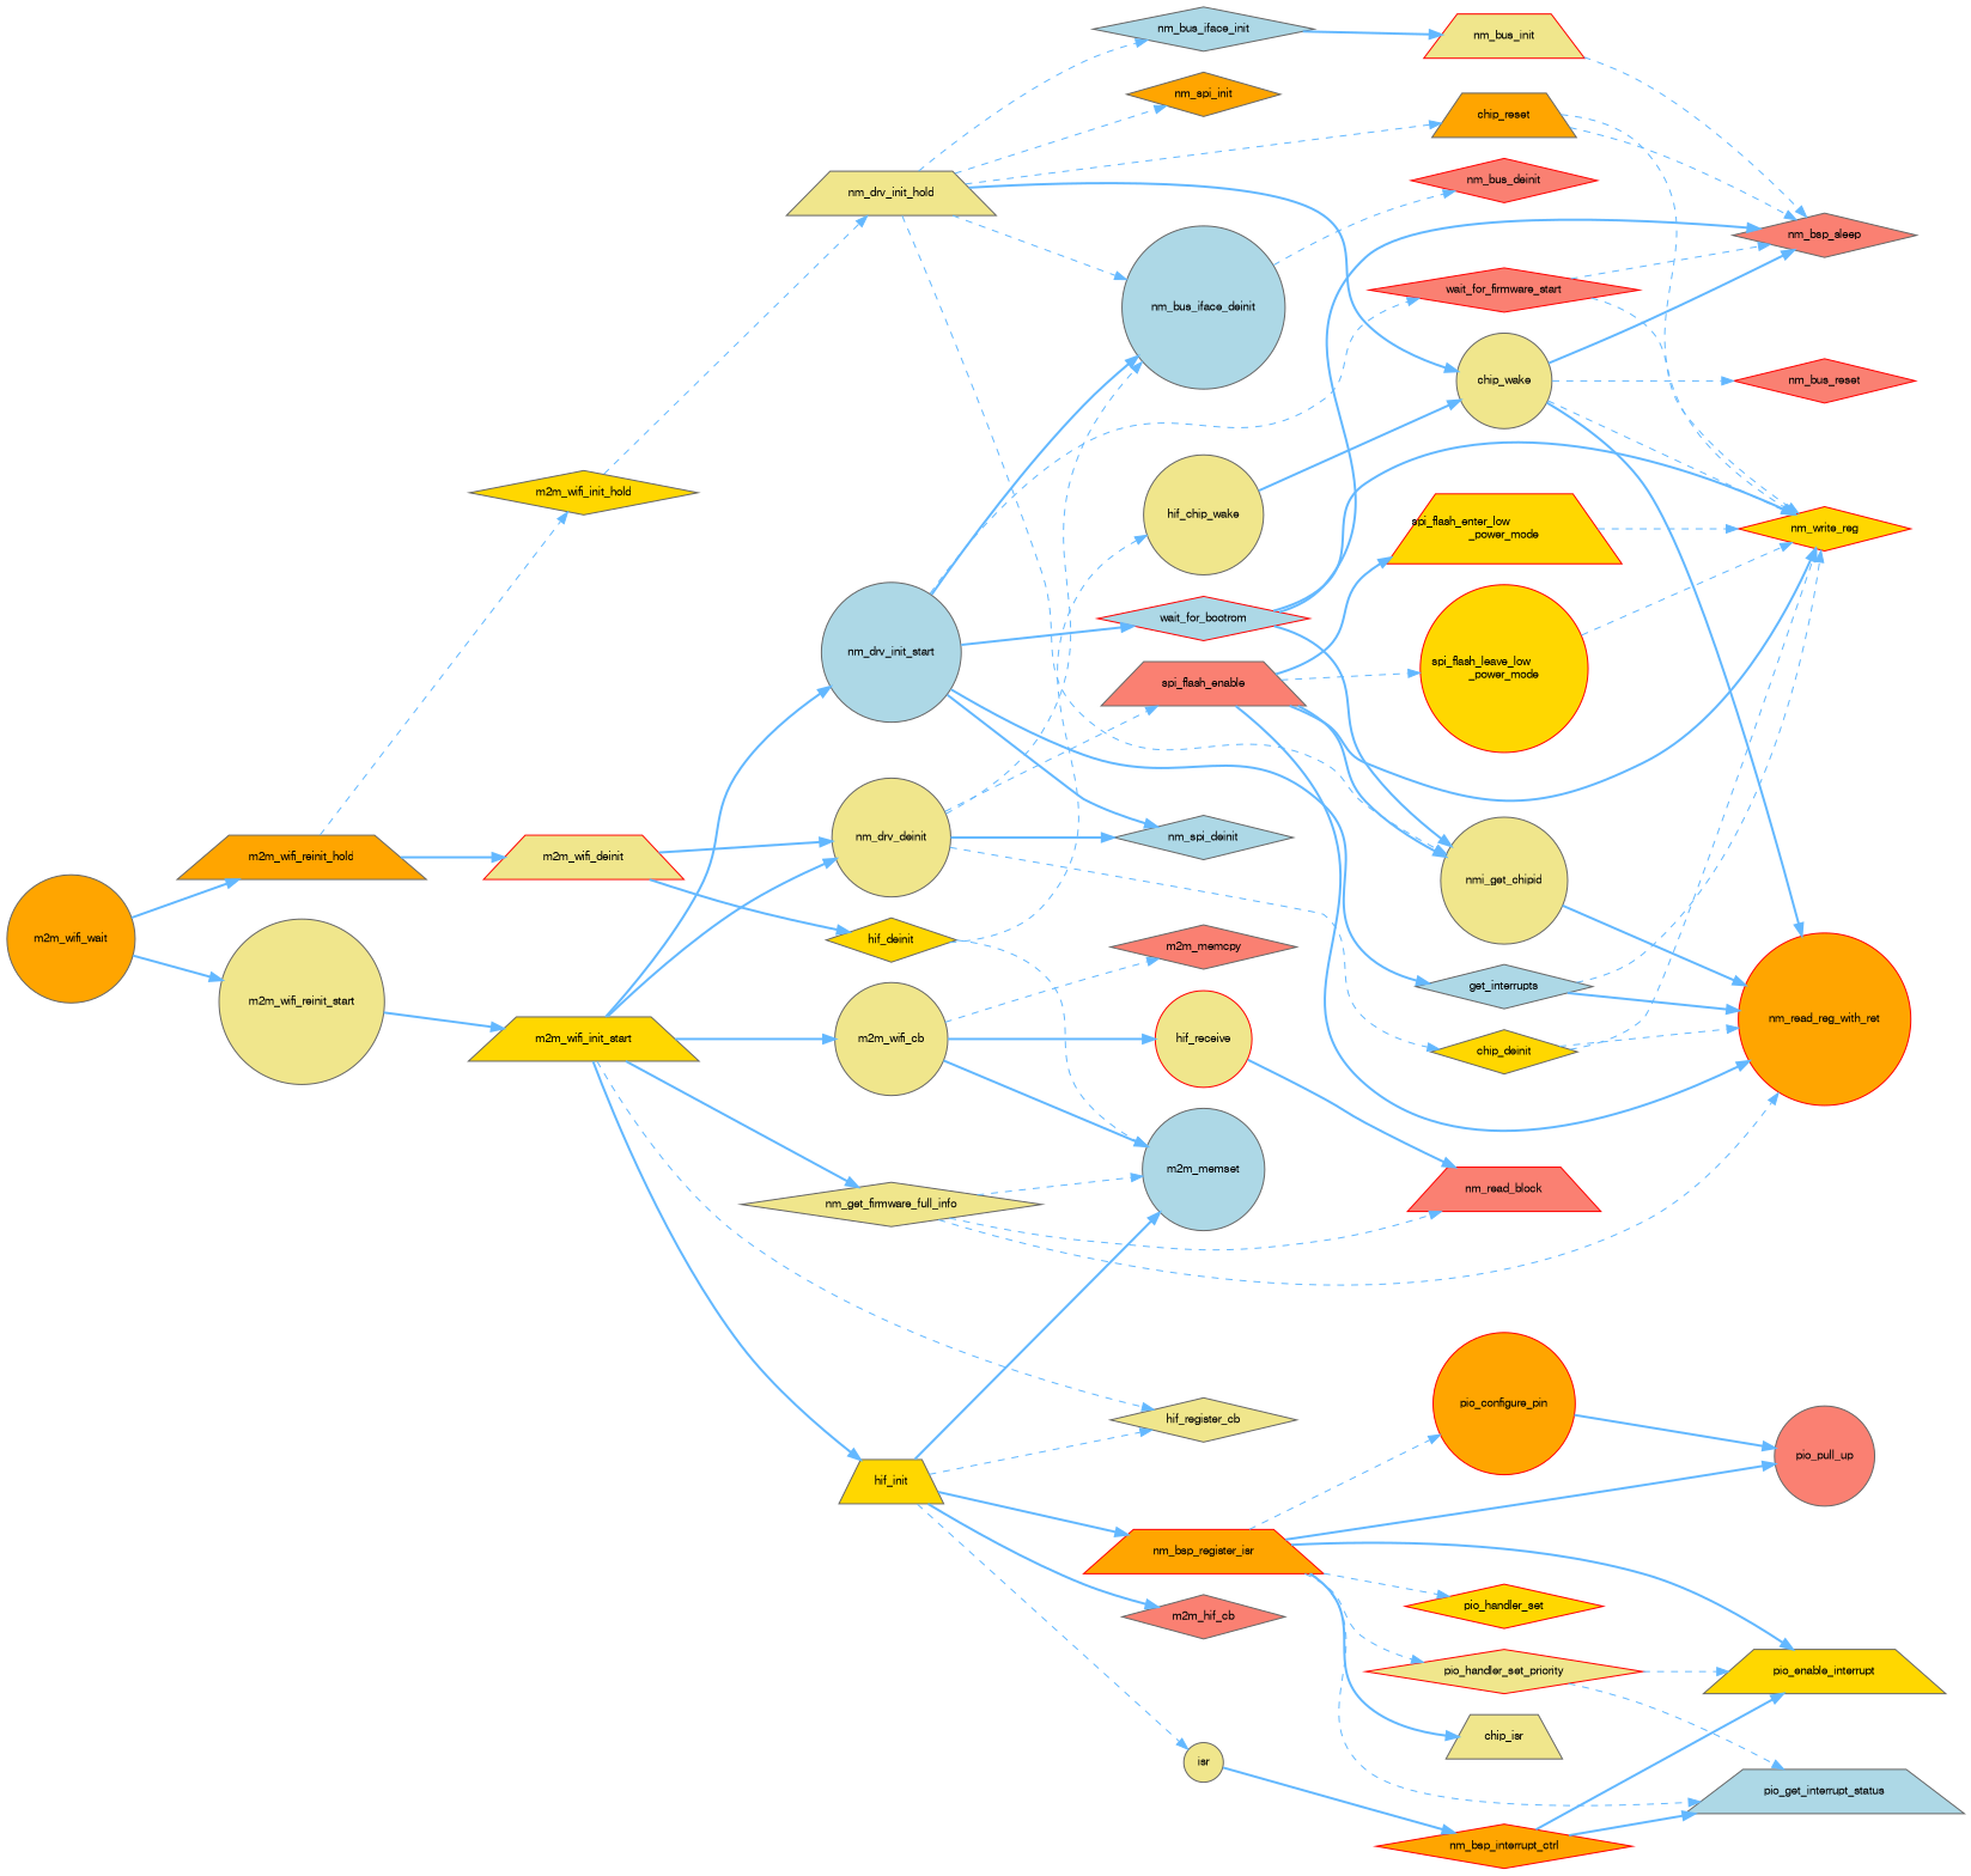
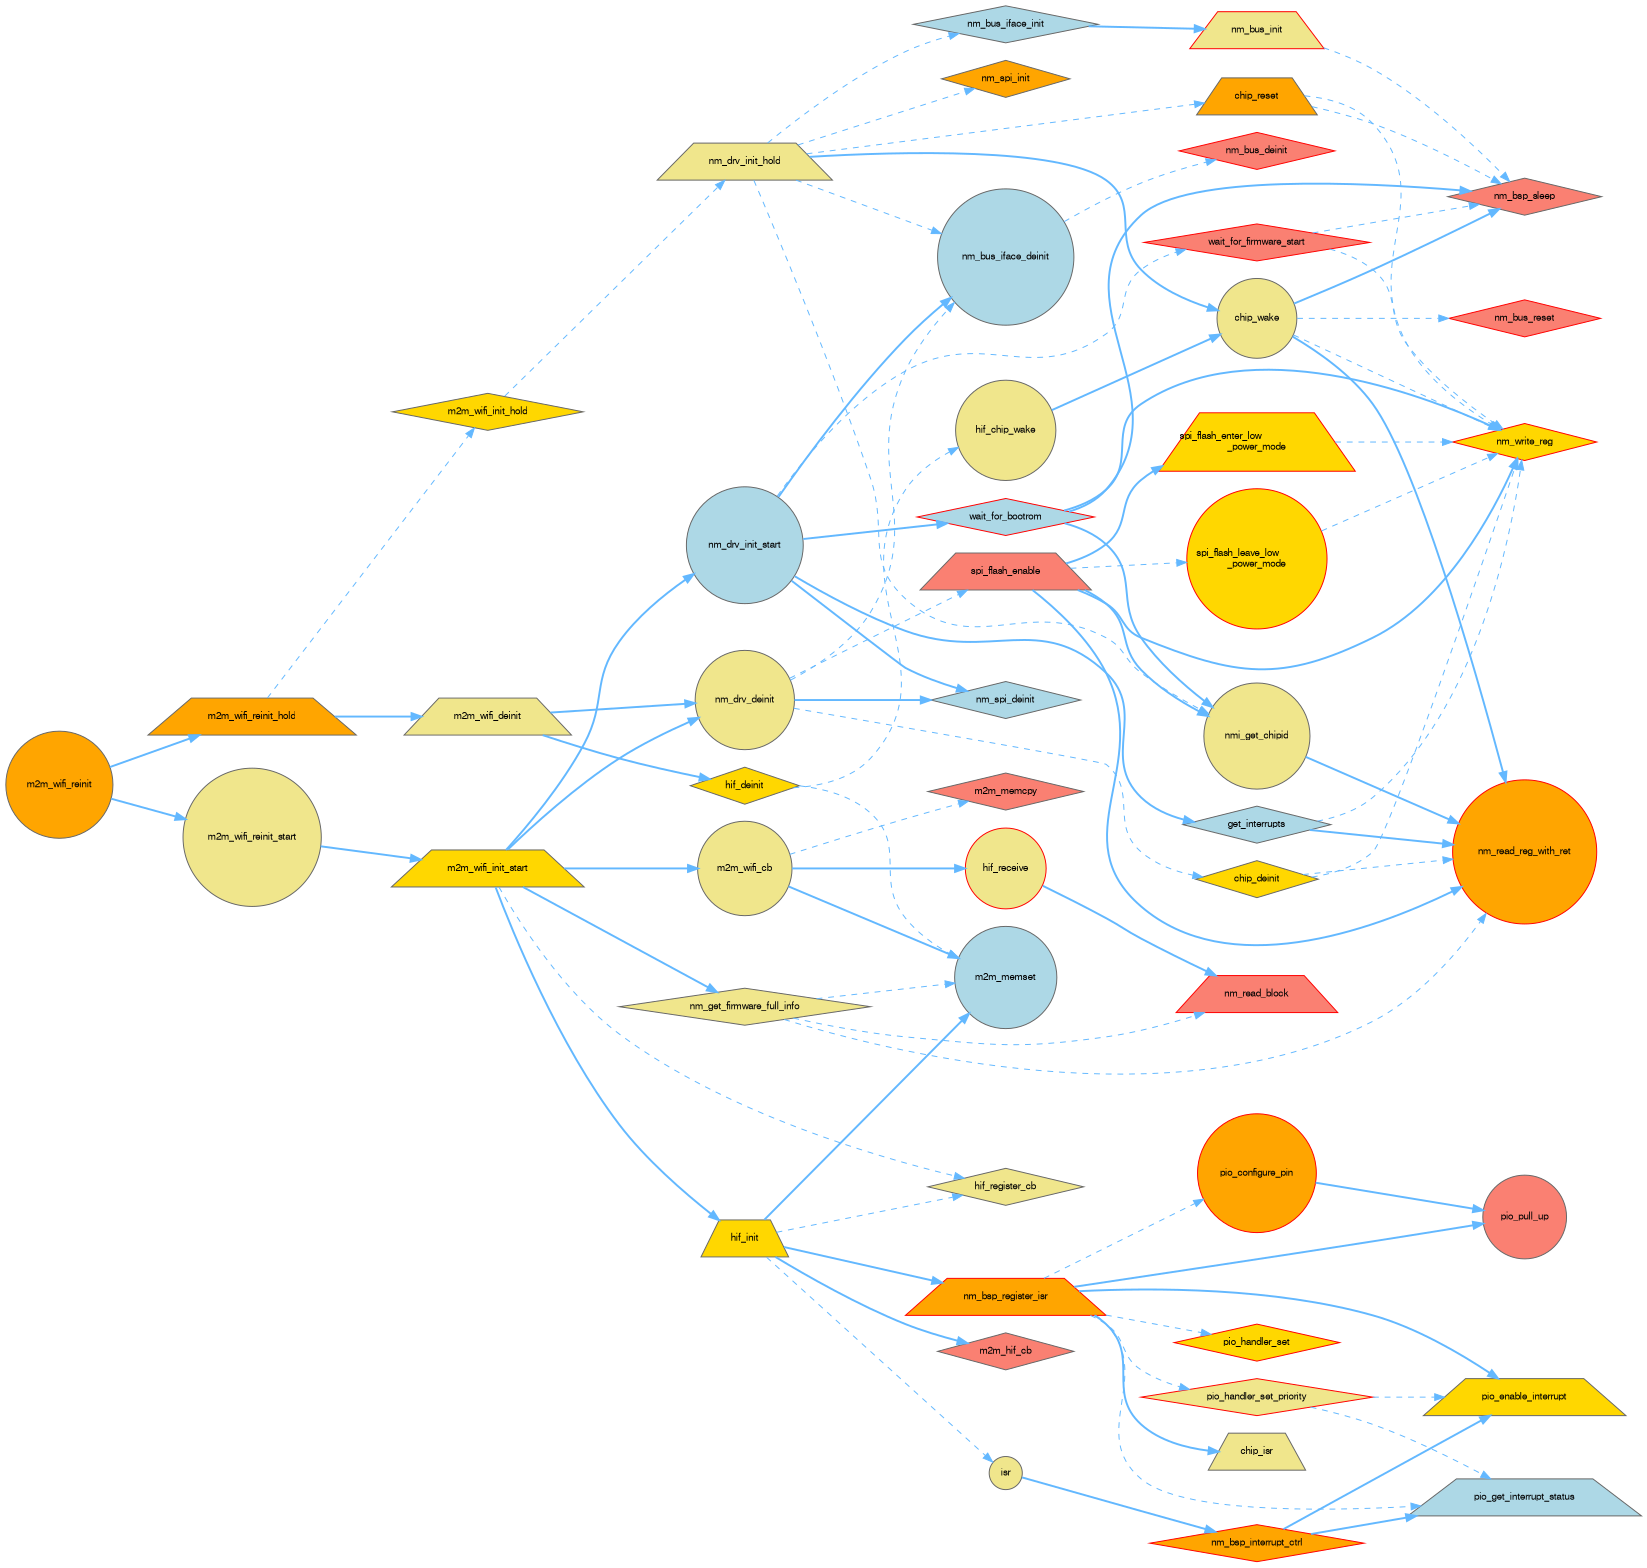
  digraph {
    rankdir=LR
    node [color=grey40 fillcolor=khaki fontname=FreeSans fontsize=10 shape=diamond style=filled]
    edge [color=steelblue1 fontname=FreeSans fontsize=10 labelfontname=FreeSans labelfontsize=10 style=bold]
-   n1 [color=gray40 fillcolor=orange fontcolor=black height=0.2 label=m2m_wifi_wait shape=circle width=0.4]
+   n1 [color=gray40 fillcolor=orange fontcolor=black height=0.2 label=m2m_wifi_reinit shape=circle width=0.4]
    n2 [fillcolor=orange height=0.2 label=m2m_wifi_reinit_hold shape=trapezium width=0.4]
    n3 [height=0.2 label=m2m_wifi_reinit_start shape=circle width=0.4]
-   n4 [color=red height=0.2 label=m2m_wifi_deinit shape=trapezium width=0.4]
+   n4 [height=0.2 label=m2m_wifi_deinit shape=trapezium width=0.4]
    n5 [fillcolor=gold height=0.2 label=m2m_wifi_init_hold width=0.4]
    n6 [fillcolor=gold height=0.2 label=m2m_wifi_init_start shape=trapezium width=0.4]
    n7 [fillcolor=gold height=0.2 label=hif_deinit width=0.4]
    n8 [height=0.2 label=nm_drv_deinit shape=circle width=0.4]
    n9 [height=0.2 label=nm_drv_init_hold shape=trapezium width=0.4]
    n10 [height=0.2 label=hif_chip_wake shape=circle width=0.4]
    n11 [fillcolor=lightblue height=0.2 label=m2m_memset shape=circle width=0.4]
    n12 [fillcolor=gold height=0.2 label=chip_deinit width=0.4]
    n13 [fillcolor=lightblue height=0.2 label=nm_bus_iface_deinit shape=circle width=0.4]
    n14 [fillcolor=lightblue height=0.2 label=nm_spi_deinit width=0.4]
    n15 [fillcolor=salmon height=0.2 label=spi_flash_enable shape=trapezium width=0.4]
    n16 [height=0.2 label=chip_wake shape=circle width=0.4]
    n17 [fillcolor=salmon height=0.2 label=nm_bsp_sleep width=0.4]
    n18 [color=red fillcolor=salmon height=0.2 label=nm_bus_reset width=0.4]
    n19 [color=red fillcolor=orange height=0.2 label=nm_read_reg_with_ret shape=circle width=0.4]
    n20 [color=red fillcolor=gold height=0.2 label=nm_write_reg width=0.4]
    n21 [color=red fillcolor=salmon height=0.2 label=nm_bus_deinit width=0.4]
    n22 [height=0.2 label=nmi_get_chipid shape=circle width=0.4]
    n23 [color=red fillcolor=gold height=0.2 label="spi_flash_enter_low\l_power_mode" shape=trapezium width=0.4]
    n24 [color=red fillcolor=gold height=0.2 label="spi_flash_leave_low\l_power_mode" shape=circle width=0.4]
    n25 [fillcolor=orange height=0.2 label=chip_reset shape=trapezium width=0.4]
    n26 [fillcolor=lightblue height=0.2 label=nm_bus_iface_init width=0.4]
    n27 [fillcolor=orange height=0.2 label=nm_spi_init width=0.4]
    n28 [color=red height=0.2 label=nm_bus_init shape=trapezium width=0.4]
    n29 [fillcolor=gold height=0.2 label=hif_init shape=trapezium width=0.4]
    n30 [height=0.2 label=hif_register_cb width=0.4]
    n31 [height=0.2 label=m2m_wifi_cb shape=circle width=0.4]
    n32 [fillcolor=lightblue height=0.2 label=nm_drv_init_start shape=circle width=0.4]
    n33 [height=0.2 label=nm_get_firmware_full_info width=0.4]
    n34 [height=0.2 label=isr shape=circle width=0.4]
    n35 [fillcolor=salmon height=0.2 label=m2m_hif_cb width=0.4]
    n36 [color=red fillcolor=orange height=0.2 label=nm_bsp_register_isr shape=trapezium width=0.4]
    n37 [color=red height=0.2 label=hif_receive shape=circle width=0.4]
    n38 [fillcolor=salmon height=0.2 label=m2m_memcpy width=0.4]
    n39 [fillcolor=lightblue height=0.2 label=get_interrupts width=0.4]
    n40 [color=red fillcolor=lightblue height=0.2 label=wait_for_bootrom width=0.4]
    n41 [color=red fillcolor=salmon height=0.2 label=wait_for_firmware_start width=0.4]
    n42 [color=red fillcolor=salmon height=0.2 label=nm_read_block shape=trapezium width=0.4]
    n43 [color=red fillcolor=orange height=0.2 label=nm_bsp_interrupt_ctrl width=0.4]
    n44 [fillcolor=gold height=0.2 label=pio_enable_interrupt shape=trapezium width=0.4]
    n45 [fillcolor=lightblue height=0.2 label=pio_get_interrupt_status shape=trapezium width=0.4]
    n46 [height=0.2 label=chip_isr shape=trapezium width=0.4]
    n47 [color=red fillcolor=orange height=0.2 label=pio_configure_pin shape=circle width=0.4]
    n48 [fillcolor=salmon height=0.2 label=pio_pull_up shape=circle width=0.4]
    n49 [color=red fillcolor=gold height=0.2 label=pio_handler_set width=0.4]
    n50 [color=red height=0.2 label=pio_handler_set_priority width=0.4]
    n1 -> n2
    n1 -> n3
    n2 -> n4
    n2 -> n5 [style=dashed]
    n3 -> n6
    n4 -> n7
    n4 -> n8
    n5 -> n9 [style=dashed]
    n6 -> n8
    n6 -> n29
    n6 -> n30 [style=dashed]
    n6 -> n31
    n6 -> n32
    n6 -> n33
    n7 -> n10 [style=dashed]
    n7 -> n11 [style=dashed]
    n8 -> n12 [style=dashed]
    n8 -> n13 [style=dashed]
    n8 -> n14
    n8 -> n15 [style=dashed]
    n9 -> n13 [style=dashed]
    n9 -> n16
    n9 -> n22 [style=dashed]
    n9 -> n25 [style=dashed]
    n9 -> n26 [style=dashed]
    n9 -> n27 [style=dashed]
    n10 -> n16
    n12 -> n19 [style=dashed]
    n12 -> n20 [style=dashed]
    n13 -> n21 [style=dashed]
    n15 -> n19
    n15 -> n20
    n15 -> n22
    n15 -> n23
    n15 -> n24 [style=dashed]
    n16 -> n17
    n16 -> n18 [style=dashed]
    n16 -> n19
    n16 -> n20 [style=dashed]
    n22 -> n19
    n23 -> n20 [style=dashed]
    n24 -> n20 [style=dashed]
    n25 -> n17 [style=dashed]
    n25 -> n20 [style=dashed]
    n26 -> n28
    n28 -> n17 [style=dashed]
    n29 -> n11
    n29 -> n30 [style=dashed]
    n29 -> n34 [style=dashed]
    n29 -> n35
    n29 -> n36
    n31 -> n11
    n31 -> n37
    n31 -> n38 [style=dashed]
    n32 -> n13
    n32 -> n14
    n32 -> n39
    n32 -> n40
    n32 -> n41 [style=dashed]
    n33 -> n11 [style=dashed]
    n33 -> n19 [style=dashed]
    n33 -> n42 [style=dashed]
    n34 -> n43
    n36 -> n44
    n36 -> n45 [style=dashed]
    n36 -> n46
    n36 -> n47 [style=dashed]
    n36 -> n48
    n36 -> n49 [style=dashed]
    n36 -> n50 [style=dashed]
    n37 -> n42
    n39 -> n19
    n39 -> n20 [style=dashed]
    n40 -> n17
    n40 -> n20
    n40 -> n22
    n41 -> n17 [style=dashed]
    n41 -> n20 [style=dashed]
    n43 -> n44
    n43 -> n45
    n47 -> n48
    n50 -> n44 [style=dashed]
    n50 -> n45 [style=dashed]
  }
